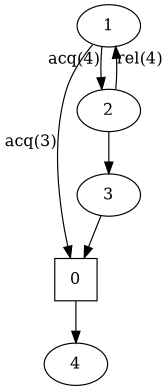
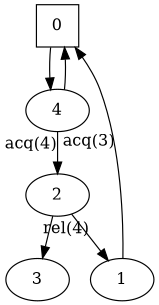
  digraph {
    0 [shape=square]
    4
    1
    2
    3
    0 -> 4
-   3 -> 0
+   4 -> 0
    1 -> 0 [xlabel="acq(3)"]
-   1 -> 2 [xlabel="acq(4)"]
+   4 -> 2 [xlabel="acq(4)"]
    2 -> 1 [xlabel="rel(4)"]
    2 -> 3
  }
